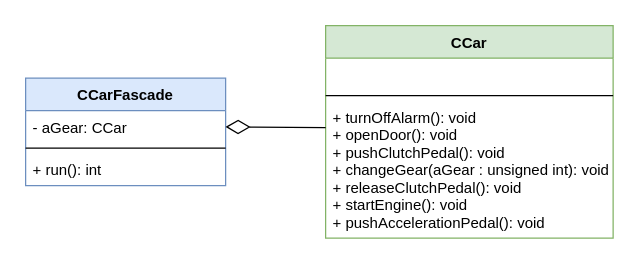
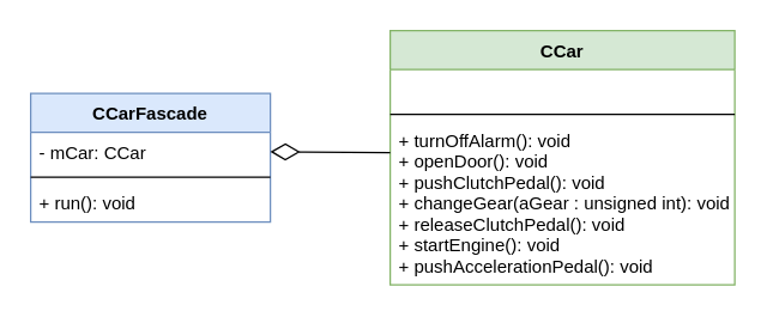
  <mxCell id="0" />
  <mxCell id="1" parent="0" />
  <mxCell id="2" value="CCar" style="swimlane;fontStyle=1;align=center;verticalAlign=top;childLayout=stackLayout;horizontal=1;startSize=26;horizontalStack=0;resizeParent=1;resizeParentMax=0;resizeLast=0;collapsible=1;marginBottom=0;fillColor=#d5e8d4;strokeColor=#82b366;" vertex="1" parent="1"><mxGeometry x="260" y="20" width="230" height="170" as="geometry" /></mxCell>
  <mxCell id="3" value=" " style="text;strokeColor=none;fillColor=none;align=left;verticalAlign=top;spacingLeft=4;spacingRight=4;overflow=hidden;rotatable=0;points=[[0,0.5],[1,0.5]];portConstraint=eastwest;" vertex="1" parent="2"><mxGeometry y="26" width="230" height="26" as="geometry" /></mxCell>
  <mxCell id="4" value="" style="line;strokeWidth=1;fillColor=none;align=left;verticalAlign=middle;spacingTop=-1;spacingLeft=3;spacingRight=3;rotatable=0;labelPosition=right;points=[];portConstraint=eastwest;" vertex="1" parent="2"><mxGeometry y="52" width="230" height="8" as="geometry" /></mxCell>
  <mxCell id="5" value="+ turnOffAlarm(): void&#10;+ openDoor(): void&#10;+ pushClutchPedal(): void&#10;+ changeGear(aGear : unsigned int): void&#10;+ releaseClutchPedal(): void&#10;+ startEngine(): void&#10;+ pushAccelerationPedal(): void&#10;" style="text;strokeColor=none;fillColor=none;align=left;verticalAlign=top;spacingLeft=4;spacingRight=4;overflow=hidden;rotatable=0;points=[[0,0.5],[1,0.5]];portConstraint=eastwest;" vertex="1" parent="2"><mxGeometry y="60" width="230" height="110" as="geometry" /></mxCell>
  <mxCell id="6" value="CCarFascade" style="swimlane;fontStyle=1;align=center;verticalAlign=top;childLayout=stackLayout;horizontal=1;startSize=26;horizontalStack=0;resizeParent=1;resizeParentMax=0;resizeLast=0;collapsible=1;marginBottom=0;fillColor=#dae8fc;strokeColor=#6c8ebf;" vertex="1" parent="1"><mxGeometry x="20" y="62" width="160" height="86" as="geometry" /></mxCell>
- <mxCell id="7" value="- aGear: CCar" style="text;strokeColor=none;fillColor=none;align=left;verticalAlign=top;spacingLeft=4;spacingRight=4;overflow=hidden;rotatable=0;points=[[0,0.5],[1,0.5]];portConstraint=eastwest;" vertex="1" parent="6"><mxGeometry y="26" width="160" height="26" as="geometry" /></mxCell>
+ <mxCell id="7" value="- mCar: CCar" style="text;strokeColor=none;fillColor=none;align=left;verticalAlign=top;spacingLeft=4;spacingRight=4;overflow=hidden;rotatable=0;points=[[0,0.5],[1,0.5]];portConstraint=eastwest;" vertex="1" parent="6"><mxGeometry y="26" width="160" height="26" as="geometry" /></mxCell>
  <mxCell id="8" value="" style="line;strokeWidth=1;fillColor=none;align=left;verticalAlign=middle;spacingTop=-1;spacingLeft=3;spacingRight=3;rotatable=0;labelPosition=right;points=[];portConstraint=eastwest;" vertex="1" parent="6"><mxGeometry y="52" width="160" height="8" as="geometry" /></mxCell>
- <mxCell id="9" value="+ run(): int" style="text;strokeColor=none;fillColor=none;align=left;verticalAlign=top;spacingLeft=4;spacingRight=4;overflow=hidden;rotatable=0;points=[[0,0.5],[1,0.5]];portConstraint=eastwest;" vertex="1" parent="6"><mxGeometry y="60" width="160" height="26" as="geometry" /></mxCell>
+ <mxCell id="9" value="+ run(): void" style="text;strokeColor=none;fillColor=none;align=left;verticalAlign=top;spacingLeft=4;spacingRight=4;overflow=hidden;rotatable=0;points=[[0,0.5],[1,0.5]];portConstraint=eastwest;" vertex="1" parent="6"><mxGeometry y="60" width="160" height="26" as="geometry" /></mxCell>
  <mxCell id="10" value="" style="endArrow=none;html=1;entryX=0;entryY=0.197;entryDx=0;entryDy=0;entryPerimeter=0;exitX=1;exitY=0.5;exitDx=0;exitDy=0;endFill=0;startSize=17;endSize=17;startArrow=diamondThin;startFill=0;" edge="1" parent="1" source="7" target="5"><mxGeometry width="50" height="50" relative="1" as="geometry"><mxPoint x="120" y="282" as="sourcePoint" /><mxPoint x="170" y="232" as="targetPoint" /></mxGeometry></mxCell>
